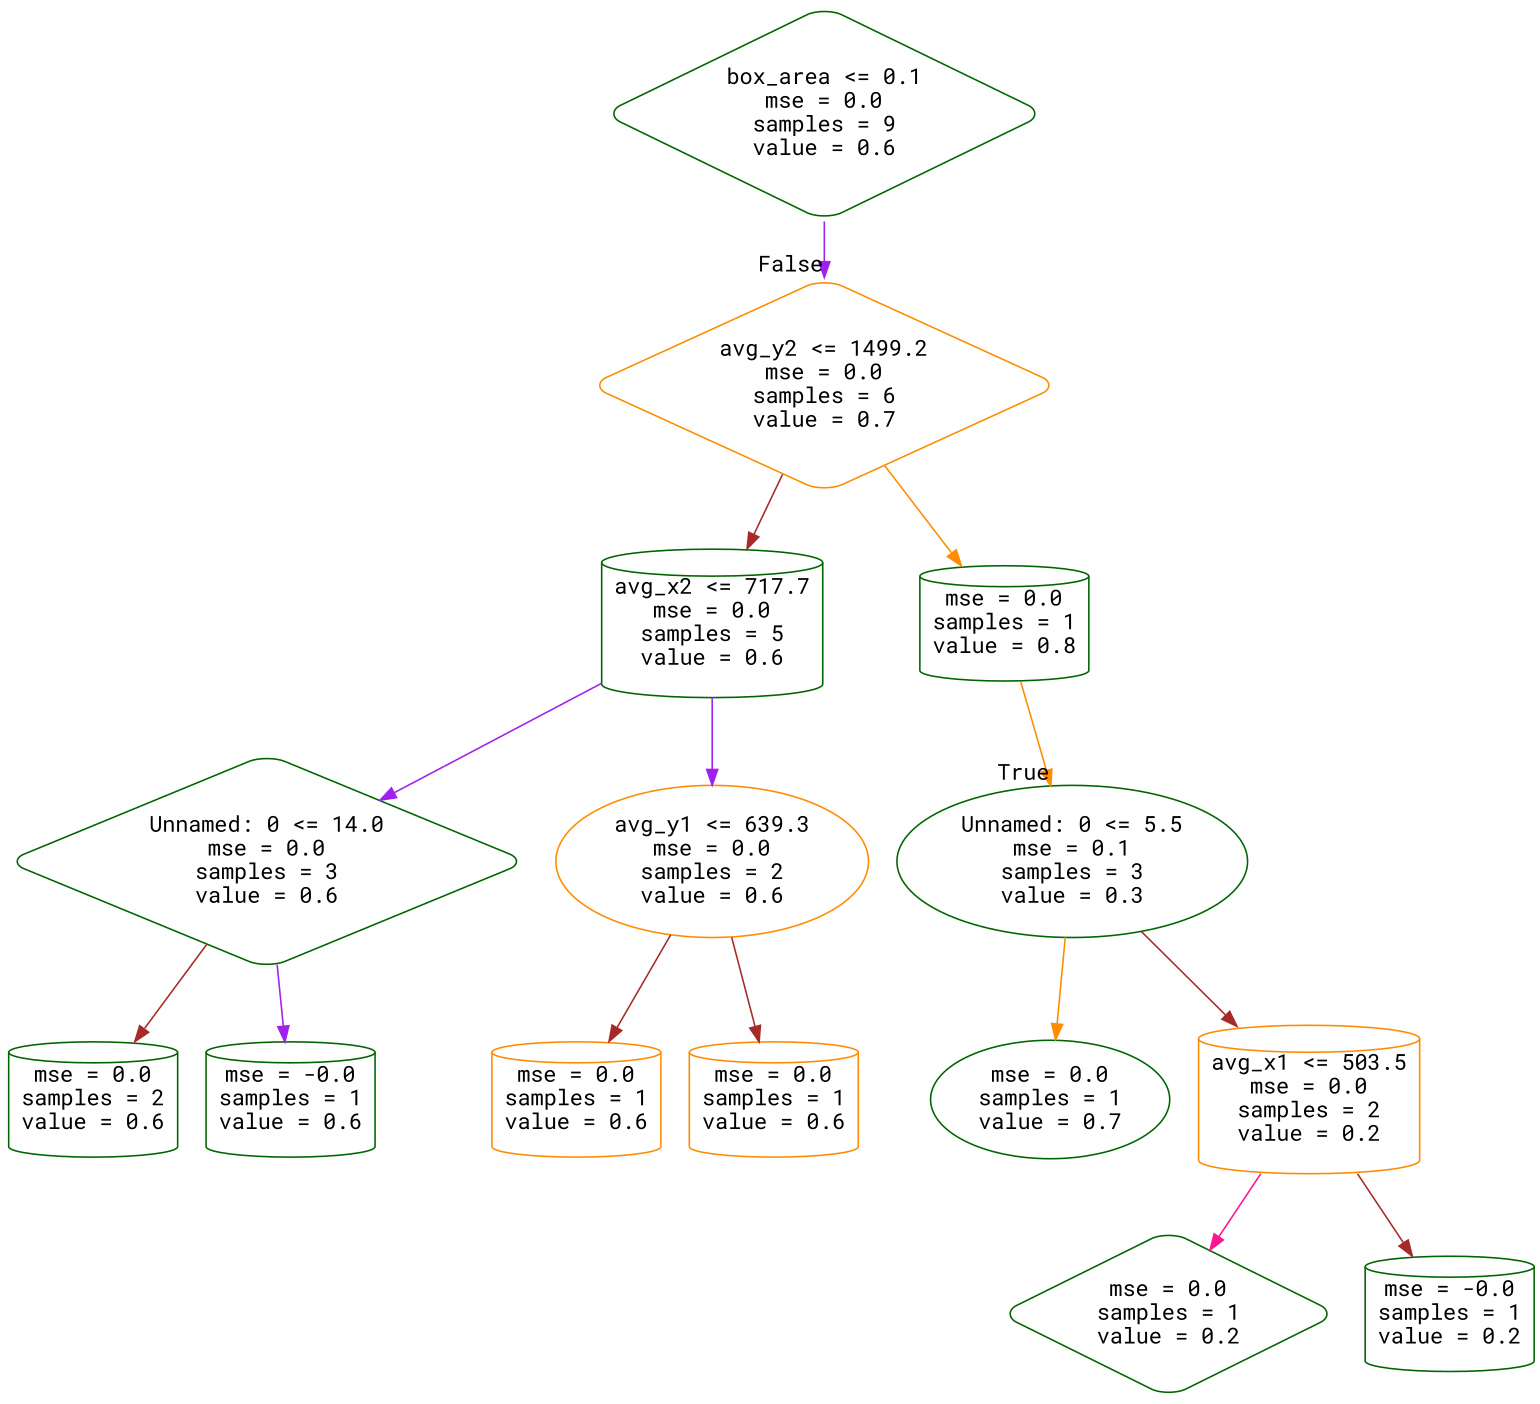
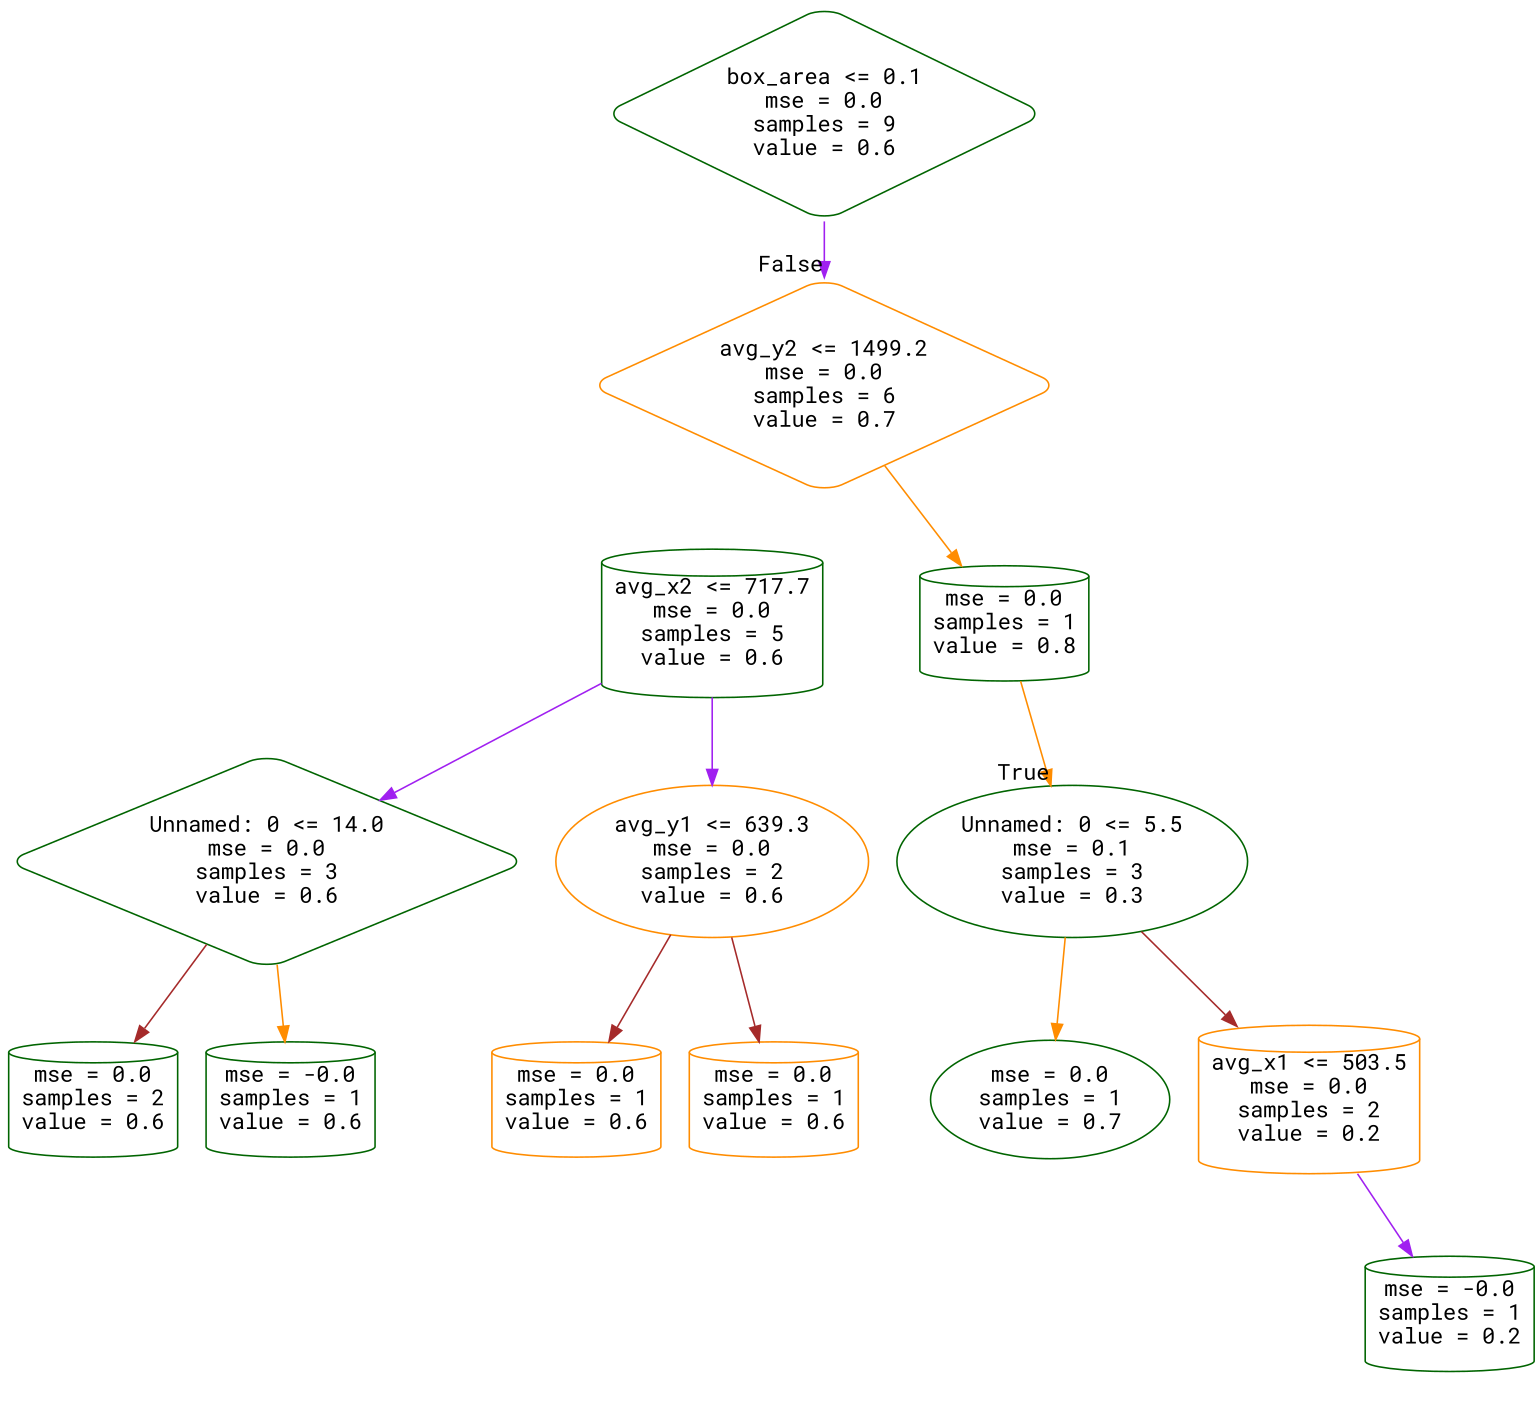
  digraph {
    fontname="Roboto Mono"
    node [color=darkgreen fontname="Roboto Mono" shape=cylinder style=rounded]
    edge [color=brown fontname="Roboto Mono"]
    n1 [label="box_area <= 0.1\nmse = 0.0\nsamples = 9\nvalue = 0.6" shape=diamond]
    n2 [color=darkorange label="avg_y2 <= 1499.2\nmse = 0.0\nsamples = 6\nvalue = 0.7" shape=diamond]
    n3 [label="Unnamed: 0 <= 5.5\nmse = 0.1\nsamples = 3\nvalue = 0.3" shape=ellipse]
    n4 [label="mse = 0.0\nsamples = 1\nvalue = 0.7" shape=ellipse]
    n5 [color=darkorange label="avg_x1 <= 503.5\nmse = 0.0\nsamples = 2\nvalue = 0.2"]
    n6 [label="avg_x2 <= 717.7\nmse = 0.0\nsamples = 5\nvalue = 0.6"]
    n7 [label="mse = 0.0\nsamples = 1\nvalue = 0.8"]
-   n8 [label="mse = 0.0\nsamples = 1\nvalue = 0.2" shape=diamond]
    n9 [label="mse = -0.0\nsamples = 1\nvalue = 0.2"]
    n10 [label="Unnamed: 0 <= 14.0\nmse = 0.0\nsamples = 3\nvalue = 0.6" shape=diamond]
    n11 [color=darkorange label="avg_y1 <= 639.3\nmse = 0.0\nsamples = 2\nvalue = 0.6" shape=ellipse]
    n12 [label="mse = 0.0\nsamples = 2\nvalue = 0.6"]
    n13 [label="mse = -0.0\nsamples = 1\nvalue = 0.6"]
    n14 [color=darkorange label="mse = 0.0\nsamples = 1\nvalue = 0.6"]
    n15 [color=darkorange label="mse = 0.0\nsamples = 1\nvalue = 0.6"]
    n1 -> n2 [color=purple headlabel=False labelangle=-45 labeldistance=2.5]
-   n2 -> n6
    n2 -> n7 [color=darkorange]
    n3 -> n4 [color=darkorange]
    n3 -> n5
-   n5 -> n8 [color=deeppink]
-   n5 -> n9
+   n5 -> n9 [color=purple]
    n6 -> n10 [color=purple]
    n6 -> n11 [color=purple]
    n7 -> n3 [color=darkorange headlabel=True labelangle=45 labeldistance=2.5]
    n10 -> n12
-   n10 -> n13 [color=purple]
+   n10 -> n13 [color=darkorange]
    n11 -> n14
    n11 -> n15
  }
